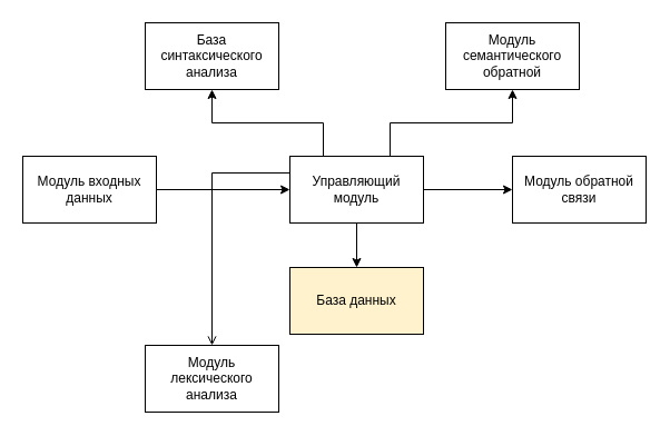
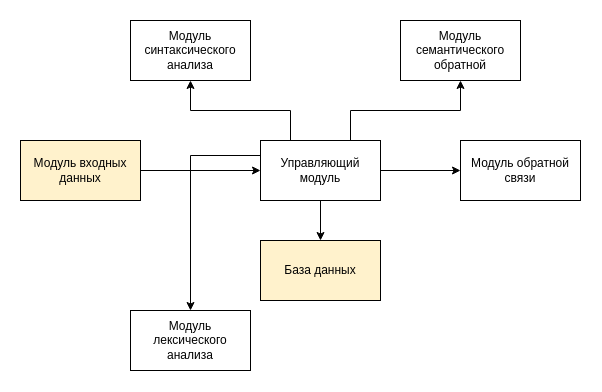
  <mxCell id="0" />
  <mxCell id="1" parent="0" />
  <mxCell id="2" style="edgeStyle=orthogonalEdgeStyle;rounded=0;orthogonalLoop=1;jettySize=auto;html=1;exitX=1;exitY=0.5;exitDx=0;exitDy=0;entryX=0;entryY=0.5;entryDx=0;entryDy=0;" edge="1" parent="1" source="3" target="9"><mxGeometry relative="1" as="geometry" /></mxCell>
- <mxCell id="3" value="Модуль входных данных" style="rounded=0;whiteSpace=wrap;html=1;" vertex="1" parent="1"><mxGeometry x="20" y="140" width="120" height="60" as="geometry" /></mxCell>
+ <mxCell id="3" value="Модуль входных данных" style="rounded=0;whiteSpace=wrap;html=1;fillColor=#fff2cc;" vertex="1" parent="1"><mxGeometry x="20" y="140" width="120" height="60" as="geometry" /></mxCell>
  <mxCell id="4" style="edgeStyle=orthogonalEdgeStyle;rounded=0;orthogonalLoop=1;jettySize=auto;html=1;exitX=0.5;exitY=1;exitDx=0;exitDy=0;entryX=0.5;entryY=0;entryDx=0;entryDy=0;" edge="1" parent="1" source="9" target="10"><mxGeometry relative="1" as="geometry" /></mxCell>
  <mxCell id="5" style="edgeStyle=orthogonalEdgeStyle;rounded=0;orthogonalLoop=1;jettySize=auto;html=1;exitX=1;exitY=0.5;exitDx=0;exitDy=0;" edge="1" parent="1" source="9" target="14"><mxGeometry relative="1" as="geometry" /></mxCell>
  <mxCell id="6" style="edgeStyle=orthogonalEdgeStyle;rounded=0;orthogonalLoop=1;jettySize=auto;html=1;exitX=0.75;exitY=0;exitDx=0;exitDy=0;entryX=0.5;entryY=1;entryDx=0;entryDy=0;" edge="1" parent="1" source="9" target="13"><mxGeometry relative="1" as="geometry" /></mxCell>
  <mxCell id="7" style="edgeStyle=orthogonalEdgeStyle;rounded=0;orthogonalLoop=1;jettySize=auto;html=1;exitX=0.25;exitY=0;exitDx=0;exitDy=0;entryX=0.5;entryY=1;entryDx=0;entryDy=0;" edge="1" parent="1" source="9" target="12"><mxGeometry relative="1" as="geometry" /></mxCell>
- <mxCell id="8" style="edgeStyle=orthogonalEdgeStyle;rounded=0;orthogonalLoop=1;jettySize=auto;html=1;exitX=0;exitY=0.25;exitDx=0;exitDy=0;entryX=0.5;entryY=0;entryDx=0;entryDy=0;endArrow=open;" edge="1" parent="1" source="9" target="11"><mxGeometry relative="1" as="geometry" /></mxCell>
+ <mxCell id="8" style="edgeStyle=orthogonalEdgeStyle;rounded=0;orthogonalLoop=1;jettySize=auto;html=1;exitX=0;exitY=0.25;exitDx=0;exitDy=0;entryX=0.5;entryY=0;entryDx=0;entryDy=0;" edge="1" parent="1" source="9" target="11"><mxGeometry relative="1" as="geometry" /></mxCell>
  <mxCell id="9" value="Управляющий модуль" style="rounded=0;whiteSpace=wrap;html=1;" vertex="1" parent="1"><mxGeometry x="260" y="140" width="120" height="60" as="geometry" /></mxCell>
  <mxCell id="10" value="База данных" style="rounded=0;whiteSpace=wrap;html=1;fillColor=#fff2cc;" vertex="1" parent="1"><mxGeometry x="260" y="240" width="120" height="60" as="geometry" /></mxCell>
  <mxCell id="11" value="Модуль лексического анализа" style="rounded=0;whiteSpace=wrap;html=1;" vertex="1" parent="1"><mxGeometry x="130" y="310" width="120" height="60" as="geometry" /></mxCell>
- <mxCell id="12" value="База синтаксического анализа" style="rounded=0;whiteSpace=wrap;html=1;" vertex="1" parent="1"><mxGeometry x="130" y="20" width="120" height="60" as="geometry" /></mxCell>
+ <mxCell id="12" value="Модуль синтаксического анализа" style="rounded=0;whiteSpace=wrap;html=1;" vertex="1" parent="1"><mxGeometry x="130" y="20" width="120" height="60" as="geometry" /></mxCell>
  <mxCell id="13" value="Модуль семантического обратной" style="rounded=0;whiteSpace=wrap;html=1;" vertex="1" parent="1"><mxGeometry x="400" y="20" width="120" height="60" as="geometry" /></mxCell>
  <mxCell id="14" value="Модуль обратной связи" style="rounded=0;whiteSpace=wrap;html=1;" vertex="1" parent="1"><mxGeometry x="460" y="140" width="120" height="60" as="geometry" /></mxCell>
